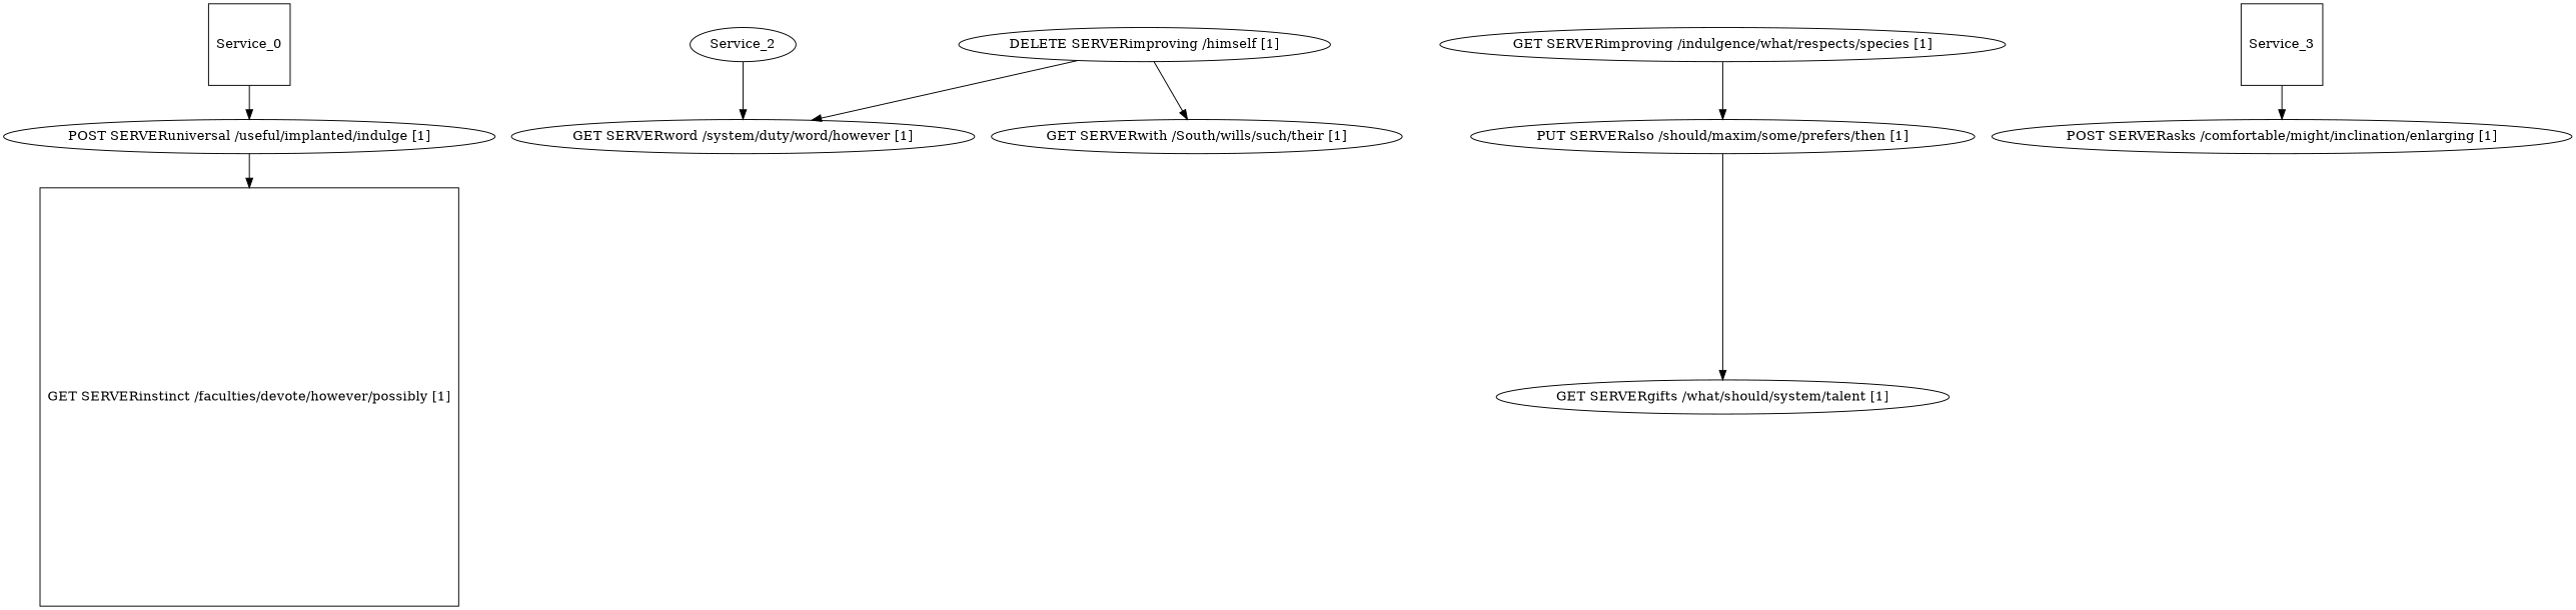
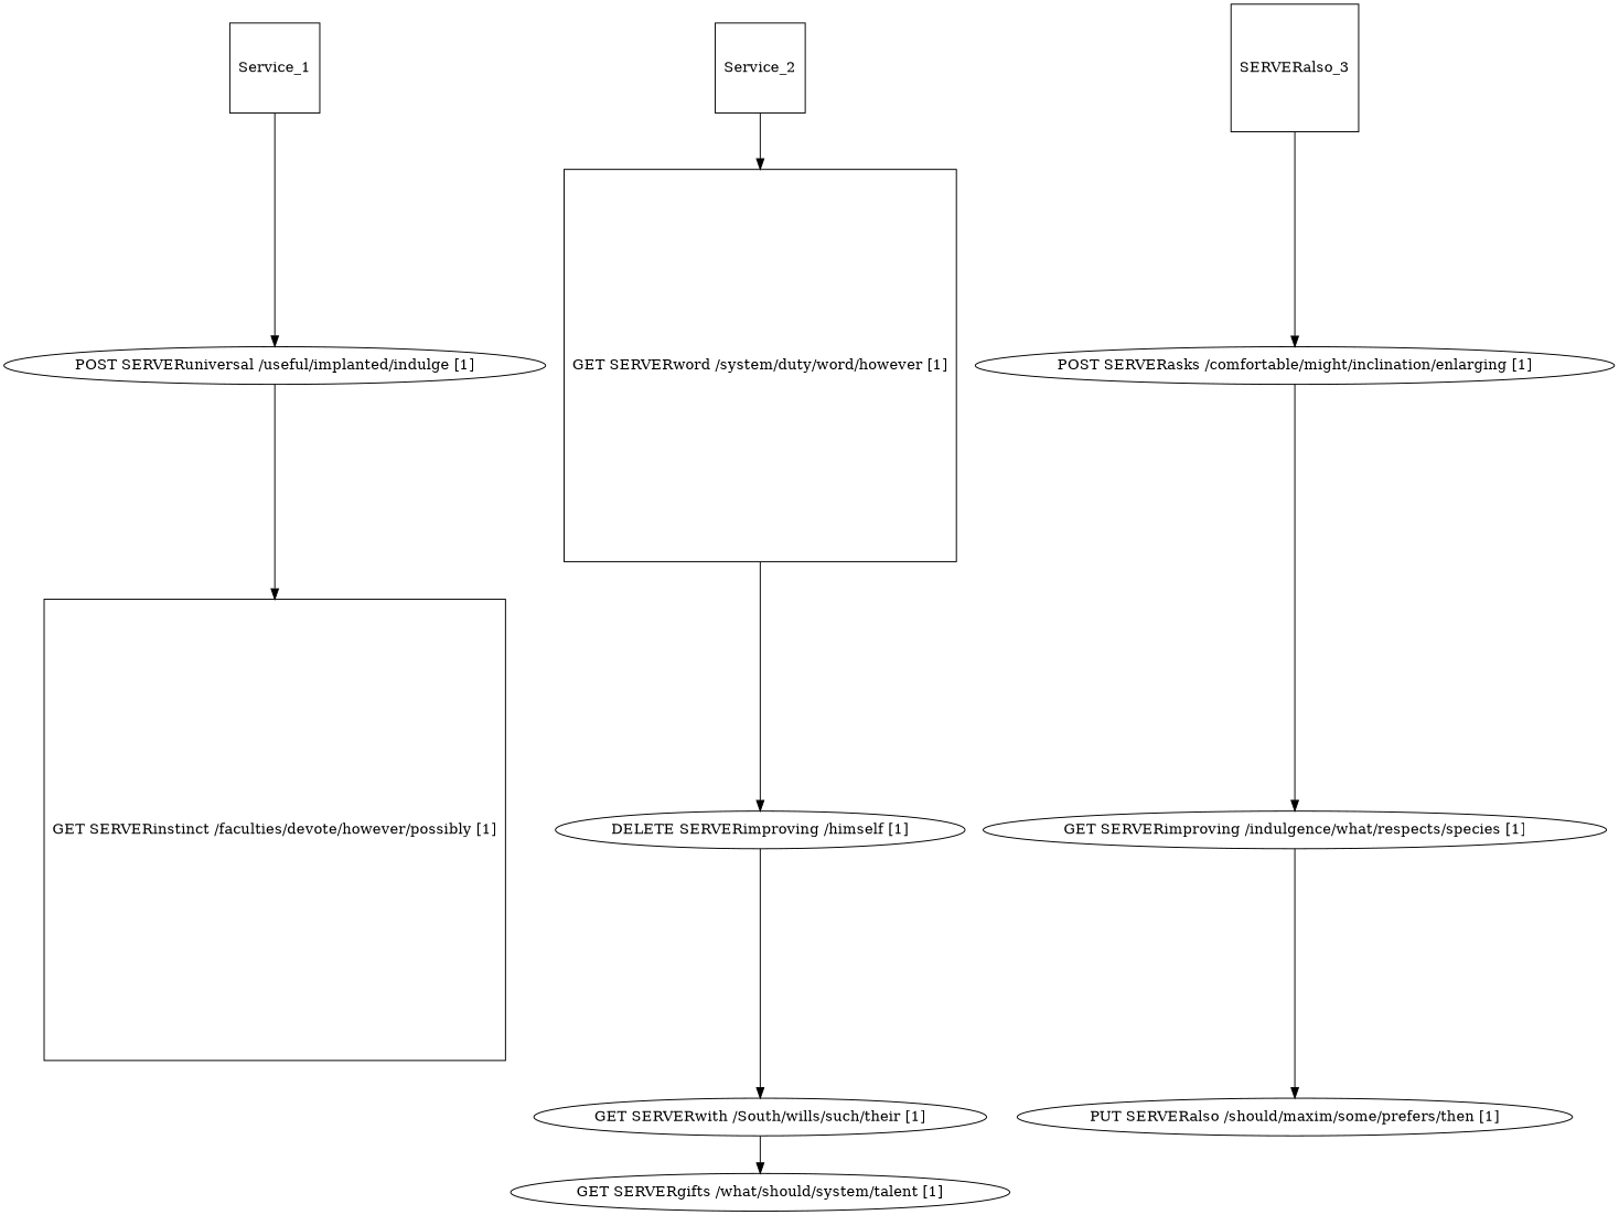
  strict digraph {
-   Service_1 [shape=square label=Service_0]
+   Service_1 [shape=square]
    "POST SERVERuniversal /useful/implanted/indulge [1]"
    "GET SERVERinstinct /faculties/devote/however/possibly [1]" [shape=square]
-   Service_2 [shape=ellipse]
-   "GET SERVERword /system/duty/word/however [1]"
+   Service_2 [shape=square]
+   "GET SERVERword /system/duty/word/however [1]" [shape=square]
    "DELETE SERVERimproving /himself [1]"
    "GET SERVERwith /South/wills/such/their [1]"
    "GET SERVERgifts /what/should/system/talent [1]"
-   Service_3 [shape=square]
+   Service_3 [shape=square label=SERVERalso_3]
    "POST SERVERasks /comfortable/might/inclination/enlarging [1]"
    "GET SERVERimproving /indulgence/what/respects/species [1]"
    "PUT SERVERalso /should/maxim/some/prefers/then [1]"
    Service_1 -> "POST SERVERuniversal /useful/implanted/indulge [1]"
    "POST SERVERuniversal /useful/implanted/indulge [1]" -> "GET SERVERinstinct /faculties/devote/however/possibly [1]"
    Service_2 -> "GET SERVERword /system/duty/word/however [1]"
-   "DELETE SERVERimproving /himself [1]" -> "GET SERVERword /system/duty/word/however [1]"
+   "GET SERVERword /system/duty/word/however [1]" -> "DELETE SERVERimproving /himself [1]"
    "DELETE SERVERimproving /himself [1]" -> "GET SERVERwith /South/wills/such/their [1]"
-   "PUT SERVERalso /should/maxim/some/prefers/then [1]" -> "GET SERVERgifts /what/should/system/talent [1]"
+   "GET SERVERwith /South/wills/such/their [1]" -> "GET SERVERgifts /what/should/system/talent [1]"
    Service_3 -> "POST SERVERasks /comfortable/might/inclination/enlarging [1]"
+   "POST SERVERasks /comfortable/might/inclination/enlarging [1]" -> "GET SERVERimproving /indulgence/what/respects/species [1]"
    "GET SERVERimproving /indulgence/what/respects/species [1]" -> "PUT SERVERalso /should/maxim/some/prefers/then [1]"
  }
